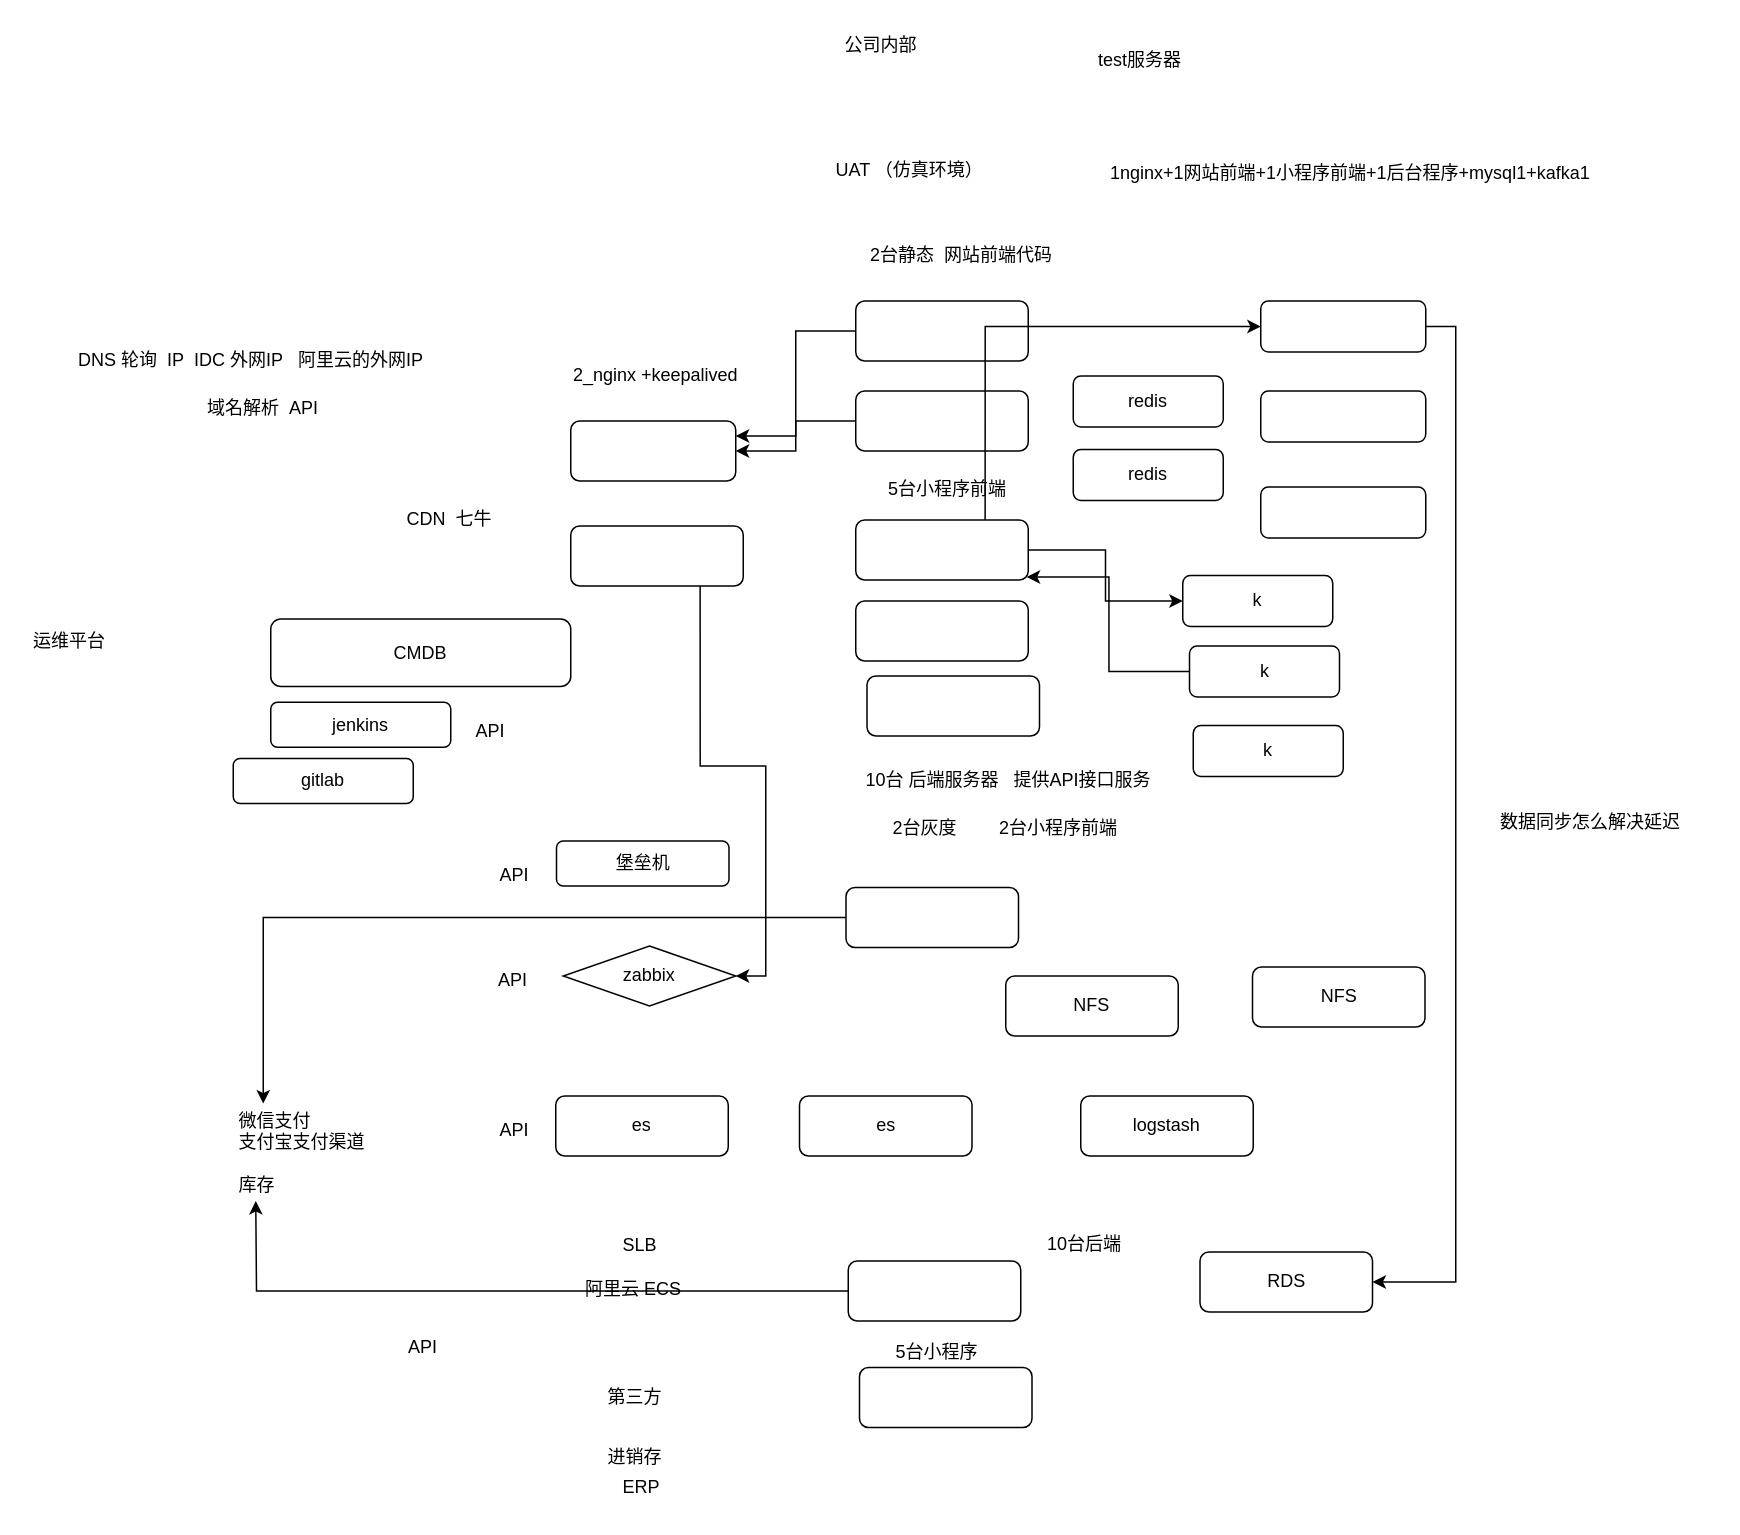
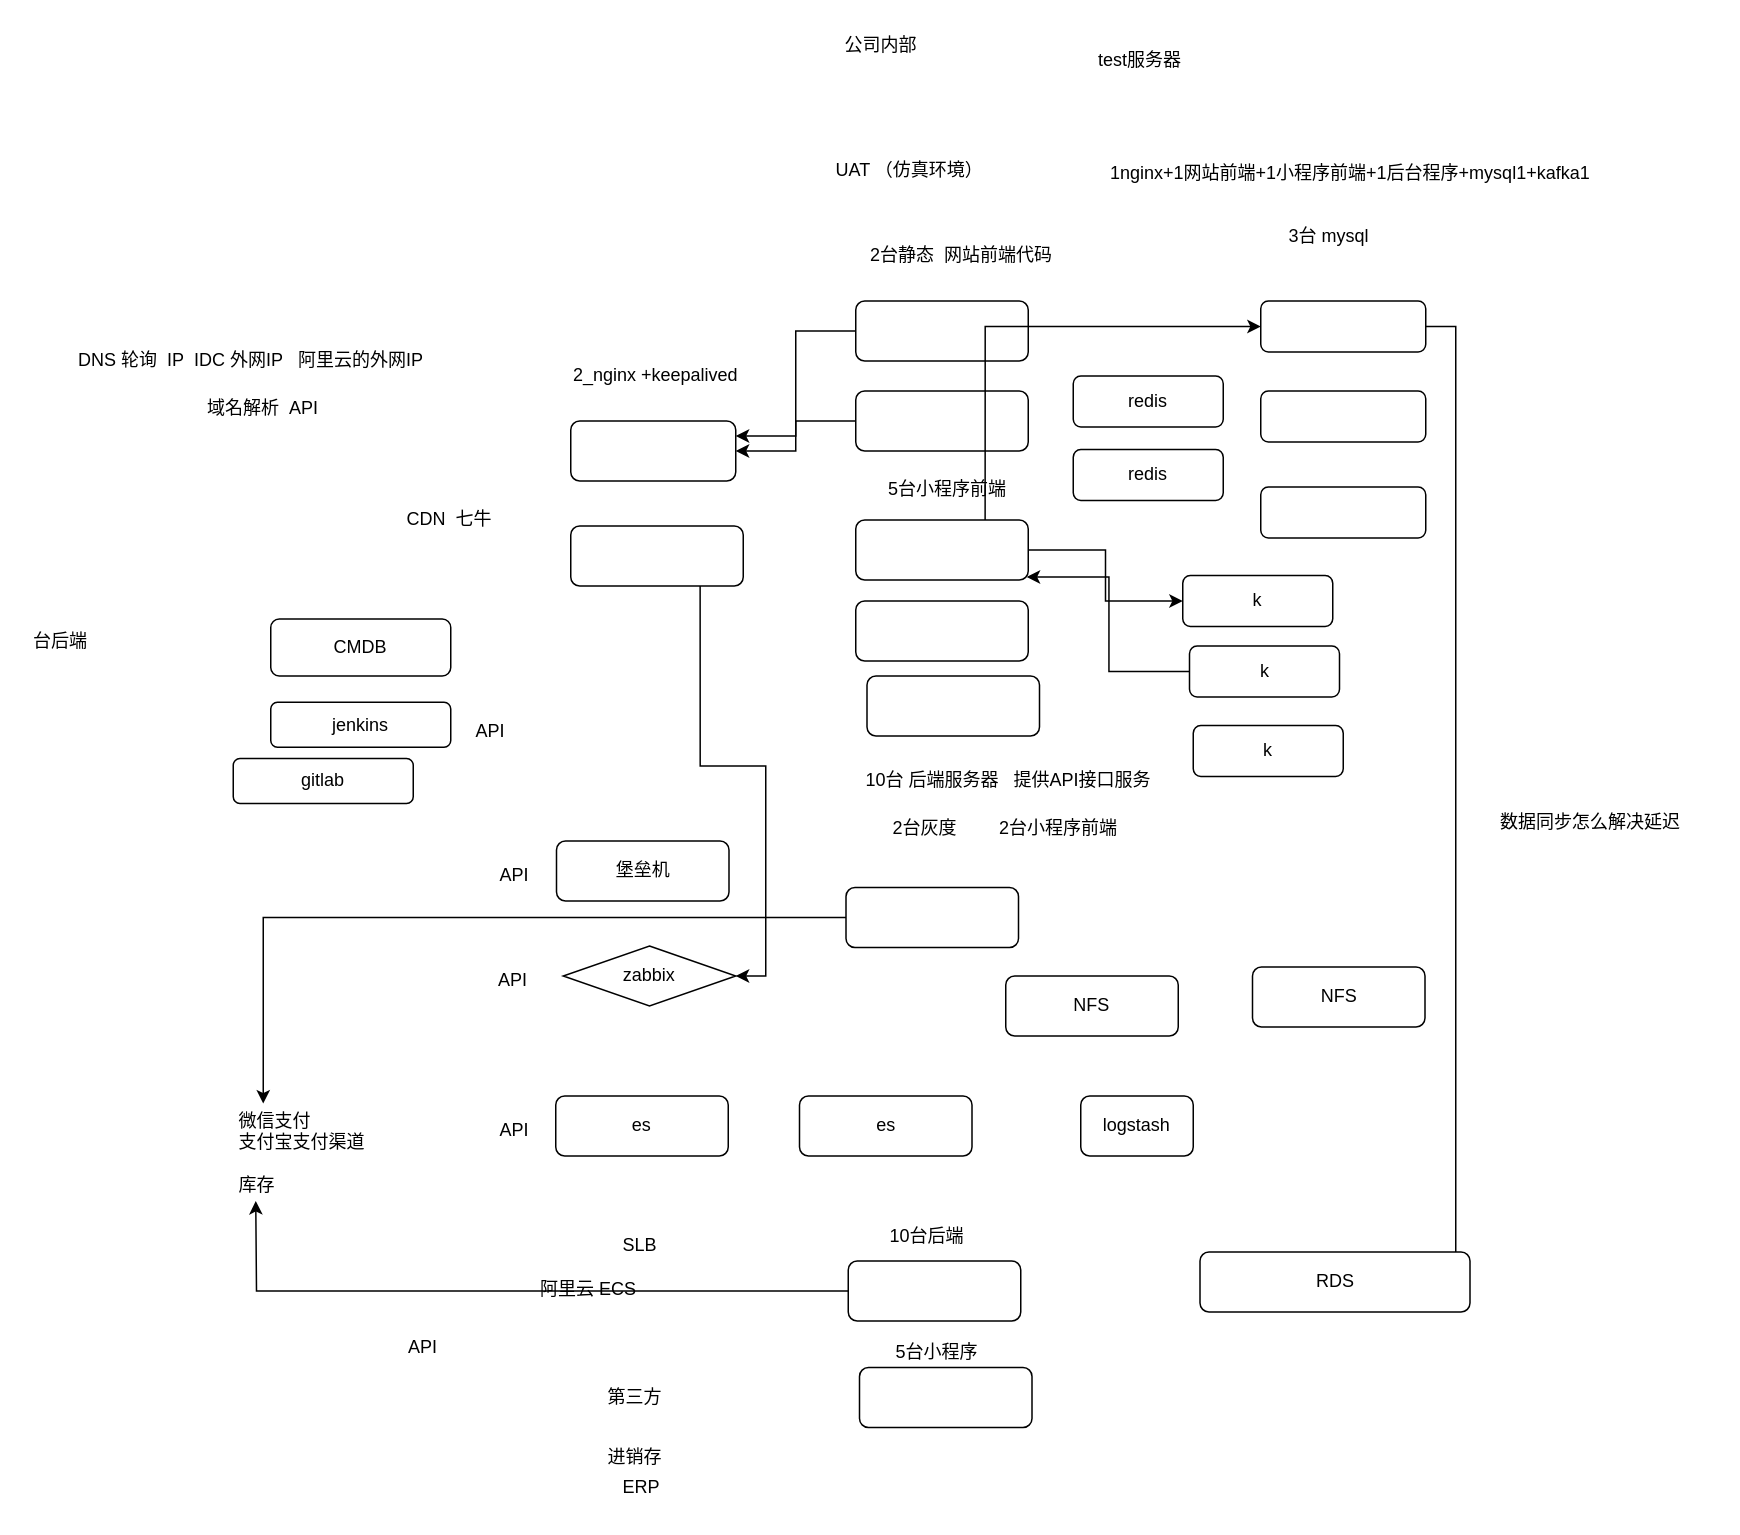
  <mxCell id="0" />
  <mxCell id="1" parent="0" />
  <mxCell id="2" value="" style="rounded=1;whiteSpace=wrap;html=1;" vertex="1" parent="1"><mxGeometry x="380" y="280" width="110" height="40" as="geometry" /></mxCell>
  <mxCell id="3" style="edgeStyle=orthogonalEdgeStyle;rounded=0;orthogonalLoop=1;jettySize=auto;html=1;exitX=0.75;exitY=1;exitDx=0;exitDy=0;entryX=1;entryY=0.5;entryDx=0;entryDy=0;" edge="1" parent="1" source="4" target="27"><mxGeometry relative="1" as="geometry" /></mxCell>
  <mxCell id="4" value="" style="rounded=1;whiteSpace=wrap;html=1;" vertex="1" parent="1"><mxGeometry x="380" y="350" width="115" height="40" as="geometry" /></mxCell>
  <mxCell id="5" style="edgeStyle=orthogonalEdgeStyle;rounded=0;orthogonalLoop=1;jettySize=auto;html=1;exitX=0;exitY=0.5;exitDx=0;exitDy=0;entryX=1;entryY=0.25;entryDx=0;entryDy=0;" edge="1" parent="1" source="6" target="2"><mxGeometry relative="1" as="geometry" /></mxCell>
  <mxCell id="6" value="" style="rounded=1;whiteSpace=wrap;html=1;" vertex="1" parent="1"><mxGeometry x="570" y="200" width="115" height="40" as="geometry" /></mxCell>
  <mxCell id="7" value="2_nginx +keepalived" style="text;html=1;resizable=0;points=[];autosize=1;align=left;verticalAlign=top;spacingTop=-4;" vertex="1" parent="1"><mxGeometry x="380" y="240" width="130" height="20" as="geometry" /></mxCell>
  <mxCell id="8" value="DNS 轮询&amp;nbsp; IP&amp;nbsp; IDC 外网IP&amp;nbsp; &amp;nbsp;阿里云的外网IP&lt;br&gt;" style="text;html=1;resizable=0;points=[];autosize=1;align=left;verticalAlign=top;spacingTop=-4;" vertex="1" parent="1"><mxGeometry x="50" y="230" width="250" height="20" as="geometry" /></mxCell>
  <mxCell id="9" style="edgeStyle=orthogonalEdgeStyle;rounded=0;orthogonalLoop=1;jettySize=auto;html=1;exitX=0;exitY=0.5;exitDx=0;exitDy=0;" edge="1" parent="1" source="10" target="2"><mxGeometry relative="1" as="geometry" /></mxCell>
  <mxCell id="10" value="" style="rounded=1;whiteSpace=wrap;html=1;" vertex="1" parent="1"><mxGeometry x="570" y="260" width="115" height="40" as="geometry" /></mxCell>
  <mxCell id="11" style="edgeStyle=orthogonalEdgeStyle;rounded=0;orthogonalLoop=1;jettySize=auto;html=1;exitX=1;exitY=0.5;exitDx=0;exitDy=0;entryX=0;entryY=0.5;entryDx=0;entryDy=0;" edge="1" parent="1" source="13" target="33"><mxGeometry relative="1" as="geometry" /></mxCell>
  <mxCell id="12" style="edgeStyle=orthogonalEdgeStyle;rounded=0;orthogonalLoop=1;jettySize=auto;html=1;exitX=0.75;exitY=0;exitDx=0;exitDy=0;entryX=0;entryY=0.5;entryDx=0;entryDy=0;" edge="1" parent="1" source="13" target="23"><mxGeometry relative="1" as="geometry" /></mxCell>
  <mxCell id="13" value="" style="rounded=1;whiteSpace=wrap;html=1;" vertex="1" parent="1"><mxGeometry x="570" y="346" width="115" height="40" as="geometry" /></mxCell>
  <mxCell id="14" value="" style="rounded=1;whiteSpace=wrap;html=1;" vertex="1" parent="1"><mxGeometry x="570" y="400" width="115" height="40" as="geometry" /></mxCell>
  <mxCell id="15" value="" style="rounded=1;whiteSpace=wrap;html=1;" vertex="1" parent="1"><mxGeometry x="577.5" y="450" width="115" height="40" as="geometry" /></mxCell>
  <mxCell id="16" value="2台静态&amp;nbsp; 网站前端代码" style="text;html=1;resizable=0;points=[];autosize=1;align=left;verticalAlign=top;spacingTop=-4;" vertex="1" parent="1"><mxGeometry x="577.5" y="160" width="140" height="20" as="geometry" /></mxCell>
  <mxCell id="17" value="CDN&amp;nbsp; 七牛" style="text;html=1;resizable=0;points=[];autosize=1;align=left;verticalAlign=top;spacingTop=-4;" vertex="1" parent="1"><mxGeometry x="269" y="336" width="70" height="20" as="geometry" /></mxCell>
  <mxCell id="18" value="5台小程序前端" style="text;html=1;resizable=0;points=[];autosize=1;align=left;verticalAlign=top;spacingTop=-4;" vertex="1" parent="1"><mxGeometry x="590" y="316" width="90" height="20" as="geometry" /></mxCell>
  <mxCell id="19" value="10台 后端服务器&amp;nbsp; &amp;nbsp;提供API接口服务" style="text;html=1;resizable=0;points=[];autosize=1;align=left;verticalAlign=top;spacingTop=-4;" vertex="1" parent="1"><mxGeometry x="575" y="510" width="210" height="20" as="geometry" /></mxCell>
  <mxCell id="20" style="edgeStyle=orthogonalEdgeStyle;rounded=0;orthogonalLoop=1;jettySize=auto;html=1;exitX=0;exitY=0.5;exitDx=0;exitDy=0;entryX=0.18;entryY=-0.033;entryDx=0;entryDy=0;entryPerimeter=0;" edge="1" parent="1" source="21" target="46"><mxGeometry relative="1" as="geometry" /></mxCell>
  <mxCell id="21" value="" style="rounded=1;whiteSpace=wrap;html=1;" vertex="1" parent="1"><mxGeometry x="563.5" y="591" width="115" height="40" as="geometry" /></mxCell>
  <mxCell id="22" style="edgeStyle=orthogonalEdgeStyle;rounded=0;orthogonalLoop=1;jettySize=auto;html=1;exitX=1;exitY=0.5;exitDx=0;exitDy=0;entryX=1;entryY=0.5;entryDx=0;entryDy=0;" edge="1" parent="1" source="23" target="44"><mxGeometry relative="1" as="geometry" /></mxCell>
  <mxCell id="23" value="" style="rounded=1;whiteSpace=wrap;html=1;" vertex="1" parent="1"><mxGeometry x="840" y="200" width="110" height="34" as="geometry" /></mxCell>
  <mxCell id="24" value="" style="rounded=1;whiteSpace=wrap;html=1;" vertex="1" parent="1"><mxGeometry x="840" y="260" width="110" height="34" as="geometry" /></mxCell>
  <mxCell id="25" value="" style="rounded=1;whiteSpace=wrap;html=1;" vertex="1" parent="1"><mxGeometry x="840" y="324" width="110" height="34" as="geometry" /></mxCell>
+ <mxCell id="26" value="3台 mysql" style="text;html=1;resizable=0;points=[];autosize=1;align=left;verticalAlign=top;spacingTop=-4;" vertex="1" parent="1"><mxGeometry x="857" y="147" width="70" height="20" as="geometry" /></mxCell>
  <mxCell id="27" value="zabbix" style="rhombus;whiteSpace=wrap;html=1;" vertex="1" parent="1"><mxGeometry x="375" y="630" width="115" height="40" as="geometry" /></mxCell>
  <mxCell id="28" value="NFS" style="rounded=1;whiteSpace=wrap;html=1;" vertex="1" parent="1"><mxGeometry x="670" y="650" width="115" height="40" as="geometry" /></mxCell>
  <mxCell id="29" value="NFS" style="rounded=1;whiteSpace=wrap;html=1;" vertex="1" parent="1"><mxGeometry x="834.5" y="644" width="115" height="40" as="geometry" /></mxCell>
  <mxCell id="30" value="es" style="rounded=1;whiteSpace=wrap;html=1;" vertex="1" parent="1"><mxGeometry x="370" y="730" width="115" height="40" as="geometry" /></mxCell>
  <mxCell id="31" value="es" style="rounded=1;whiteSpace=wrap;html=1;" vertex="1" parent="1"><mxGeometry x="532.5" y="730" width="115" height="40" as="geometry" /></mxCell>
- <mxCell id="32" value="logstash" style="rounded=1;whiteSpace=wrap;html=1;" vertex="1" parent="1"><mxGeometry x="720" y="730" width="115" height="40" as="geometry" /></mxCell>
+ <mxCell id="32" value="logstash" style="rounded=1;whiteSpace=wrap;html=1;" vertex="1" parent="1"><mxGeometry x="720" y="730" width="75" height="40" as="geometry" /></mxCell>
  <mxCell id="33" value="k" style="rounded=1;whiteSpace=wrap;html=1;" vertex="1" parent="1"><mxGeometry x="788" y="383" width="100" height="34" as="geometry" /></mxCell>
  <mxCell id="34" style="edgeStyle=orthogonalEdgeStyle;rounded=0;orthogonalLoop=1;jettySize=auto;html=1;exitX=0;exitY=0.5;exitDx=0;exitDy=0;entryX=0.991;entryY=0.95;entryDx=0;entryDy=0;entryPerimeter=0;" edge="1" parent="1" source="35" target="13"><mxGeometry relative="1" as="geometry" /></mxCell>
  <mxCell id="35" value="k" style="rounded=1;whiteSpace=wrap;html=1;" vertex="1" parent="1"><mxGeometry x="792.5" y="430" width="100" height="34" as="geometry" /></mxCell>
  <mxCell id="36" value="k" style="rounded=1;whiteSpace=wrap;html=1;" vertex="1" parent="1"><mxGeometry x="795" y="483" width="100" height="34" as="geometry" /></mxCell>
  <mxCell id="37" style="edgeStyle=orthogonalEdgeStyle;rounded=0;orthogonalLoop=1;jettySize=auto;html=1;exitX=0;exitY=0.5;exitDx=0;exitDy=0;" edge="1" parent="1" source="38"><mxGeometry relative="1" as="geometry"><mxPoint x="170" y="800" as="targetPoint" /></mxGeometry></mxCell>
  <mxCell id="38" value="" style="rounded=1;whiteSpace=wrap;html=1;" vertex="1" parent="1"><mxGeometry x="565" y="840" width="115" height="40" as="geometry" /></mxCell>
- <mxCell id="39" value="阿里云 ECS" style="text;html=1;resizable=0;points=[];autosize=1;align=left;verticalAlign=top;spacingTop=-4;" vertex="1" parent="1"><mxGeometry x="388" y="849" width="80" height="20" as="geometry" /></mxCell>
- <mxCell id="40" value="10台后端" style="text;html=1;resizable=0;points=[];autosize=1;align=left;verticalAlign=top;spacingTop=-4;" vertex="1" parent="1"><mxGeometry x="696" y="819" width="60" height="20" as="geometry" /></mxCell>
+ <mxCell id="39" value="阿里云 ECS" style="text;html=1;resizable=0;points=[];autosize=1;align=left;verticalAlign=top;spacingTop=-4;" vertex="1" parent="1"><mxGeometry x="358" y="849" width="80" height="20" as="geometry" /></mxCell>
+ <mxCell id="40" value="10台后端" style="text;html=1;resizable=0;points=[];autosize=1;align=left;verticalAlign=top;spacingTop=-4;" vertex="1" parent="1"><mxGeometry x="591" y="814" width="60" height="20" as="geometry" /></mxCell>
  <mxCell id="41" value="" style="rounded=1;whiteSpace=wrap;html=1;" vertex="1" parent="1"><mxGeometry x="572.5" y="911" width="115" height="40" as="geometry" /></mxCell>
  <mxCell id="42" value="5台小程序" style="text;html=1;resizable=0;points=[];autosize=1;align=left;verticalAlign=top;spacingTop=-4;" vertex="1" parent="1"><mxGeometry x="595" y="891" width="70" height="20" as="geometry" /></mxCell>
- <mxCell id="43" value="堡垒机" style="rounded=1;whiteSpace=wrap;html=1;" vertex="1" parent="1"><mxGeometry x="370.5" y="560" width="115" height="30" as="geometry" /></mxCell>
- <mxCell id="44" value="RDS" style="rounded=1;whiteSpace=wrap;html=1;" vertex="1" parent="1"><mxGeometry x="799.5" y="834" width="115" height="40" as="geometry" /></mxCell>
+ <mxCell id="43" value="堡垒机" style="rounded=1;whiteSpace=wrap;html=1;" vertex="1" parent="1"><mxGeometry x="370.5" y="560" width="115" height="40" as="geometry" /></mxCell>
+ <mxCell id="44" value="RDS" style="rounded=1;whiteSpace=wrap;html=1;" vertex="1" parent="1"><mxGeometry x="799.5" y="834" width="180" height="40" as="geometry" /></mxCell>
  <mxCell id="45" value="数据同步怎么解决延迟" style="text;html=1;resizable=0;points=[];autosize=1;align=left;verticalAlign=top;spacingTop=-4;" vertex="1" parent="1"><mxGeometry x="998" y="538" width="140" height="20" as="geometry" /></mxCell>
  <mxCell id="46" value="微信支付&lt;br&gt;支付宝支付渠道&lt;br&gt;&lt;br&gt;库存" style="text;html=1;resizable=0;points=[];autosize=1;align=left;verticalAlign=top;spacingTop=-4;" vertex="1" parent="1"><mxGeometry x="157" y="737" width="100" height="60" as="geometry" /></mxCell>
  <mxCell id="47" value="ERP" style="text;html=1;resizable=0;points=[];autosize=1;align=left;verticalAlign=top;spacingTop=-4;" vertex="1" parent="1"><mxGeometry x="412.5" y="981" width="40" height="20" as="geometry" /></mxCell>
  <mxCell id="48" value="进销存" style="text;html=1;resizable=0;points=[];autosize=1;align=left;verticalAlign=top;spacingTop=-4;" vertex="1" parent="1"><mxGeometry x="403" y="961" width="50" height="20" as="geometry" /></mxCell>
  <mxCell id="49" value="第三方" style="text;html=1;resizable=0;points=[];autosize=1;align=left;verticalAlign=top;spacingTop=-4;" vertex="1" parent="1"><mxGeometry x="403" y="921" width="50" height="20" as="geometry" /></mxCell>
  <mxCell id="50" value="jenkins" style="rounded=1;whiteSpace=wrap;html=1;" vertex="1" parent="1"><mxGeometry x="180" y="467.5" width="120" height="30" as="geometry" /></mxCell>
  <mxCell id="51" value="gitlab" style="rounded=1;whiteSpace=wrap;html=1;" vertex="1" parent="1"><mxGeometry x="155" y="505" width="120" height="30" as="geometry" /></mxCell>
  <mxCell id="52" value="公司内部" style="text;html=1;resizable=0;points=[];autosize=1;align=left;verticalAlign=top;spacingTop=-4;" vertex="1" parent="1"><mxGeometry x="561" y="20" width="60" height="20" as="geometry" /></mxCell>
  <mxCell id="53" value="test服务器" style="text;html=1;resizable=0;points=[];autosize=1;align=left;verticalAlign=top;spacingTop=-4;" vertex="1" parent="1"><mxGeometry x="729.5" y="30" width="70" height="20" as="geometry" /></mxCell>
  <mxCell id="54" value="UAT （仿真环境）" style="text;html=1;resizable=0;points=[];autosize=1;align=left;verticalAlign=top;spacingTop=-4;" vertex="1" parent="1"><mxGeometry x="555" y="103" width="110" height="20" as="geometry" /></mxCell>
  <mxCell id="55" value="1nginx+1网站前端+1小程序前端+1后台程序+mysql1+kafka1" style="text;html=1;resizable=0;points=[];autosize=1;align=left;verticalAlign=top;spacingTop=-4;" vertex="1" parent="1"><mxGeometry x="737.5" y="105" width="340" height="20" as="geometry" /></mxCell>
  <mxCell id="56" value="2台灰度" style="text;html=1;resizable=0;points=[];autosize=1;align=left;verticalAlign=top;spacingTop=-4;" vertex="1" parent="1"><mxGeometry x="593" y="542" width="60" height="20" as="geometry" /></mxCell>
  <mxCell id="57" value="2台小程序前端" style="text;html=1;resizable=0;points=[];autosize=1;align=left;verticalAlign=top;spacingTop=-4;" vertex="1" parent="1"><mxGeometry x="663.5" y="542" width="90" height="20" as="geometry" /></mxCell>
  <mxCell id="58" value="redis" style="rounded=1;whiteSpace=wrap;html=1;" vertex="1" parent="1"><mxGeometry x="715" y="250" width="100" height="34" as="geometry" /></mxCell>
  <mxCell id="59" value="redis" style="rounded=1;whiteSpace=wrap;html=1;" vertex="1" parent="1"><mxGeometry x="715" y="299" width="100" height="34" as="geometry" /></mxCell>
- <mxCell id="60" value="CMDB" style="rounded=1;whiteSpace=wrap;html=1;" vertex="1" parent="1"><mxGeometry x="180" y="412" width="200" height="45" as="geometry" /></mxCell>
- <mxCell id="61" value="运维平台" style="text;html=1;resizable=0;points=[];autosize=1;align=left;verticalAlign=top;spacingTop=-4;" vertex="1" parent="1"><mxGeometry x="20" y="417" width="60" height="20" as="geometry" /></mxCell>
+ <mxCell id="60" value="CMDB" style="rounded=1;whiteSpace=wrap;html=1;" vertex="1" parent="1"><mxGeometry x="180" y="412" width="120" height="38" as="geometry" /></mxCell>
+ <mxCell id="61" value="台后端" style="text;html=1;resizable=0;points=[];autosize=1;align=left;verticalAlign=top;spacingTop=-4;" vertex="1" parent="1"><mxGeometry x="20" y="417" width="60" height="20" as="geometry" /></mxCell>
  <mxCell id="62" value="SLB" style="text;html=1;resizable=0;points=[];autosize=1;align=left;verticalAlign=top;spacingTop=-4;" vertex="1" parent="1"><mxGeometry x="412.5" y="820" width="40" height="20" as="geometry" /></mxCell>
  <mxCell id="63" value="API" style="text;html=1;resizable=0;points=[];autosize=1;align=left;verticalAlign=top;spacingTop=-4;" vertex="1" parent="1"><mxGeometry x="270" y="888" width="30" height="20" as="geometry" /></mxCell>
  <mxCell id="64" value="域名解析&amp;nbsp; API" style="text;html=1;resizable=0;points=[];autosize=1;align=left;verticalAlign=top;spacingTop=-4;" vertex="1" parent="1"><mxGeometry x="136" y="262" width="90" height="20" as="geometry" /></mxCell>
  <mxCell id="65" value="API" style="text;html=1;resizable=0;points=[];autosize=1;align=left;verticalAlign=top;spacingTop=-4;" vertex="1" parent="1"><mxGeometry x="315" y="477" width="30" height="20" as="geometry" /></mxCell>
  <mxCell id="66" value="API" style="text;html=1;resizable=0;points=[];autosize=1;align=left;verticalAlign=top;spacingTop=-4;" vertex="1" parent="1"><mxGeometry x="331" y="573" width="30" height="20" as="geometry" /></mxCell>
  <mxCell id="67" value="API" style="text;html=1;resizable=0;points=[];autosize=1;align=left;verticalAlign=top;spacingTop=-4;" vertex="1" parent="1"><mxGeometry y="643" width="30" height="20" as="geometry" x="330" /></mxCell>
  <mxCell id="68" value="API" style="text;html=1;resizable=0;points=[];autosize=1;align=left;verticalAlign=top;spacingTop=-4;" vertex="1" parent="1"><mxGeometry x="331" y="743" width="30" height="20" as="geometry" /></mxCell>
